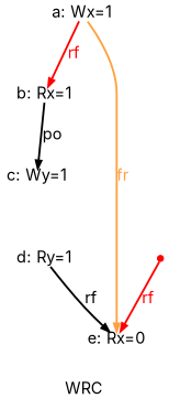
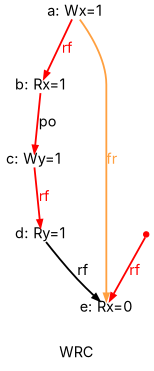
  digraph {
    fontname=Inter
    fontsize=12
    label=WRC
    node [fixedsize=true fontname=Inter fontsize=12 shape=none]
    edge [arrowsize=0.600000 color=red fontcolor=red fontname=Inter fontsize=12 penwidth=1.500000]
    n1 [height=0.166667 label="a: Wx=1" width=0.666667]
    n2 [height=0.166667 label="b: Rx=1" width=0.666667]
    n3 [height=0.166667 label="e: Rx=0" width=0.666667]
    n4 [height=0.166667 label="c: Wy=1" width=0.666667]
    n5 [height=0.166667 label="d: Ry=1" width=0.666667]
    initeiid4 [color=red height=0.06 shape=point width=0.06 fixedsize="" fontsize=""]
    n1 -> n2 [label=rf]
    n1 -> n3 [color="#ffa040" fontcolor="#ffa040" label=fr]
-   n2 -> n4 [color=black fontcolor=black label=po]
+   n2 -> n4 [fontcolor=black label=po]
+   n4 -> n5 [label=rf]
    n5 -> n3 [color=black fontcolor=black label=rf]
    initeiid4 -> n3 [label=rf]
  }
